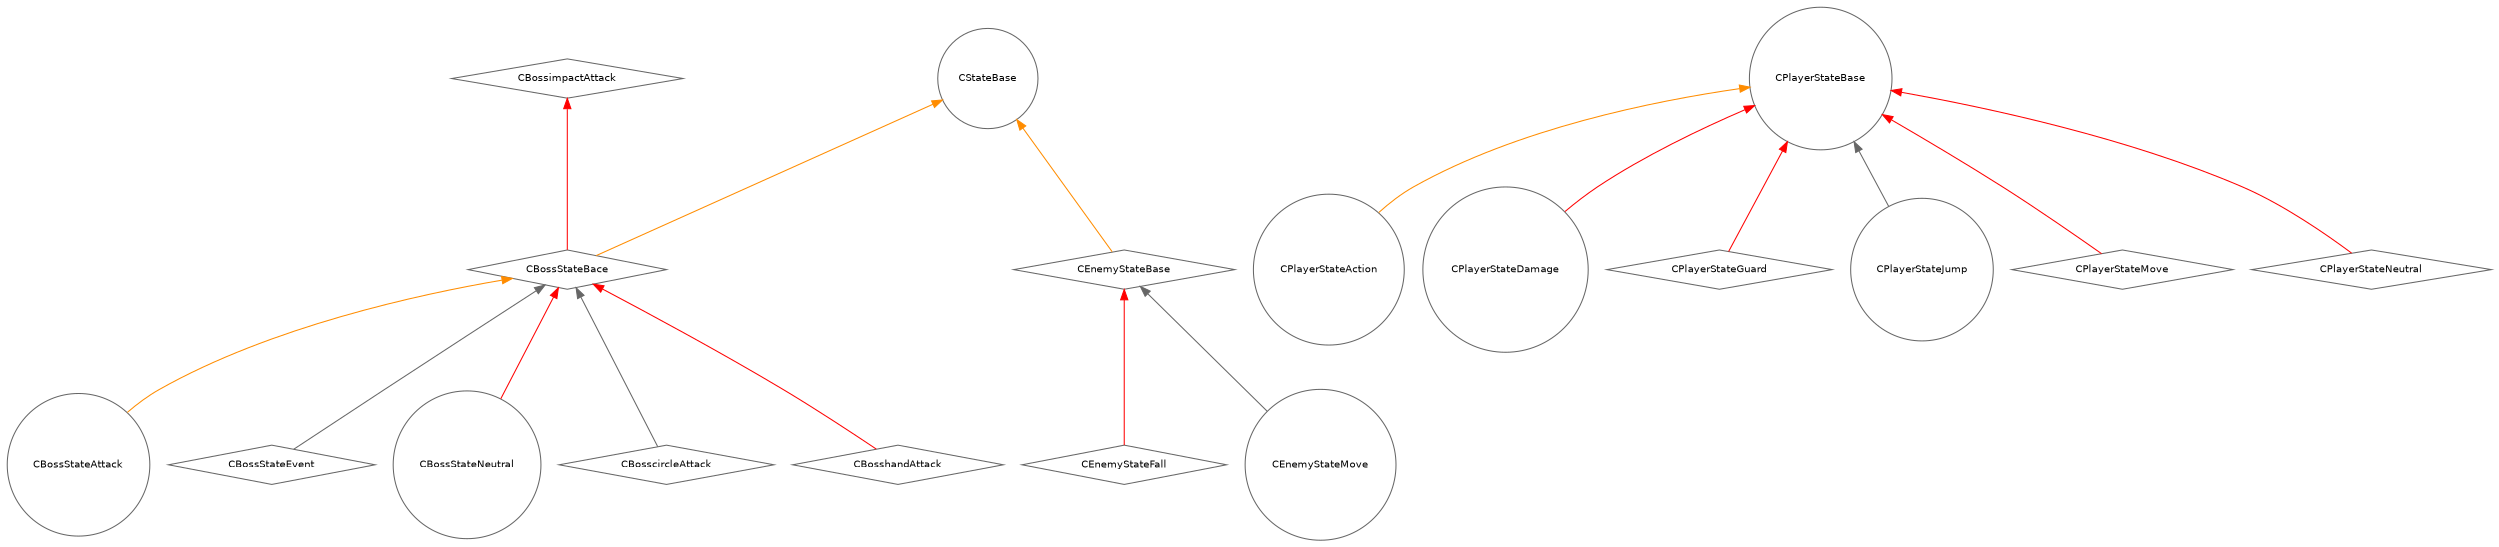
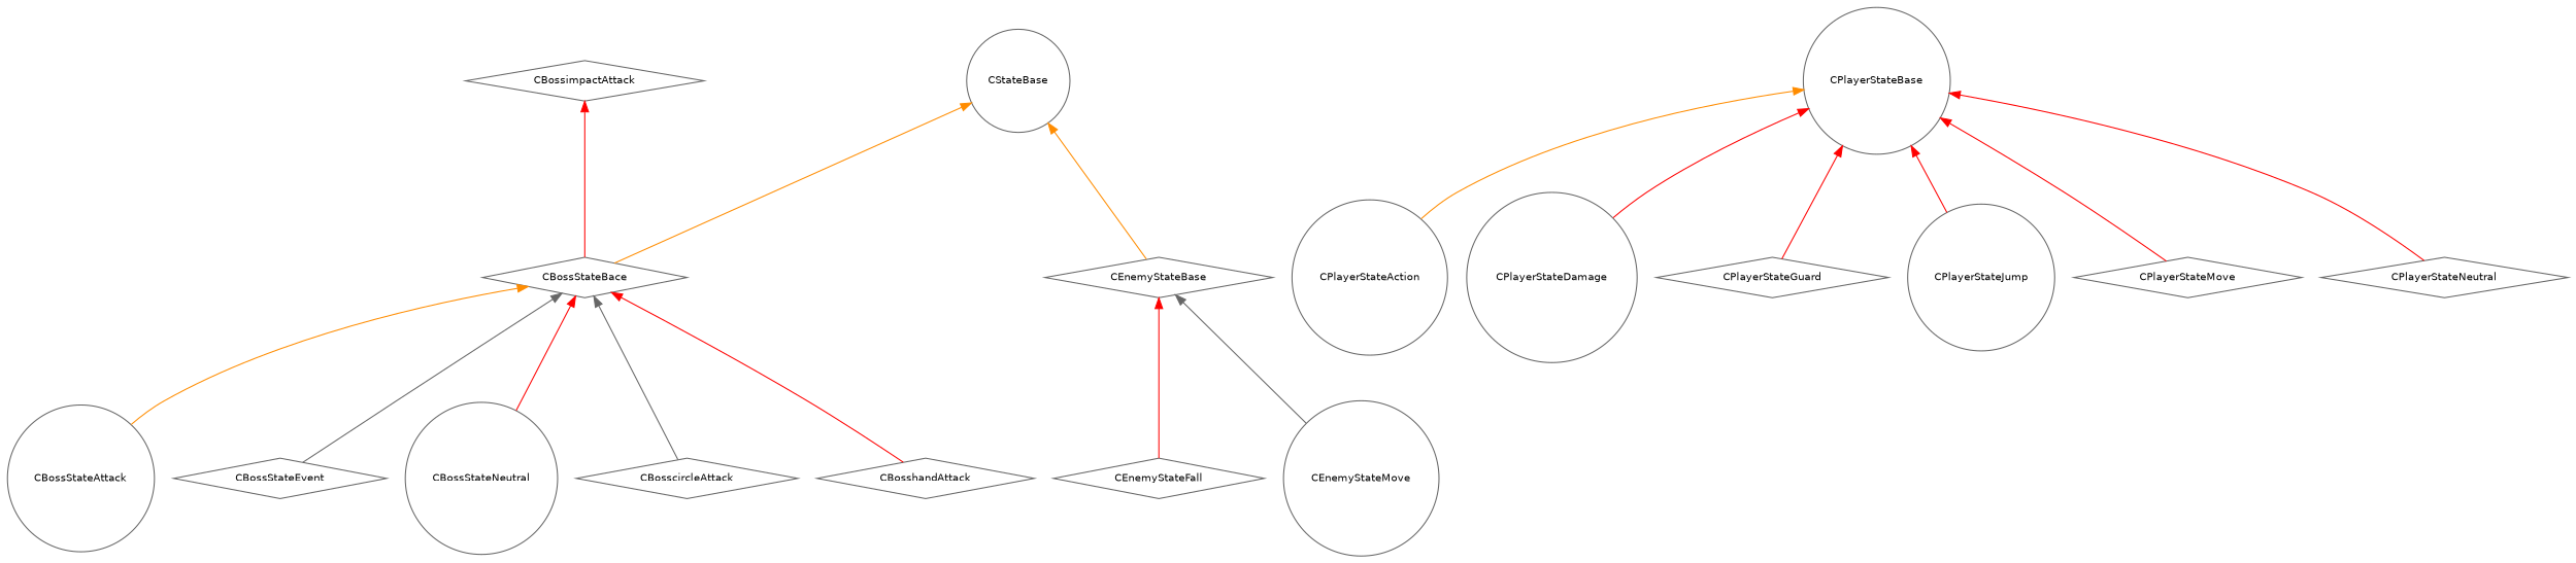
  digraph {
    rankdir=TB
    node [color=grey40 fillcolor=white fontname=Helvetica fontsize=10 shape=diamond style=filled]
    edge [color=red dir=back fontname=Helvetica fontsize=10 labelfontname=Helvetica labelfontsize=10 style=solid]
    n1 [height=0.2 label=CStateBase shape=circle width=0.4]
    n2 [height=0.2 label=CBossStateBace width=0.4]
    n3 [height=0.2 label=CEnemyStateBase width=0.4]
    n4 [height=0.2 label=CBossStateAttack shape=circle width=0.4]
    n5 [height=0.2 label=CBossStateEvent width=0.4]
    n6 [height=0.2 label=CBossStateNeutral shape=circle width=0.4]
    n7 [height=0.2 label=CBosscircleAttack width=0.4]
    n8 [height=0.2 label=CBosshandAttack width=0.4]
    n9 [height=0.2 label=CEnemyStateFall width=0.4]
    n10 [height=0.2 label=CEnemyStateMove shape=circle width=0.4]
    n11 [height=0.2 label=CPlayerStateBase shape=circle width=0.4]
    n12 [height=0.2 label=CPlayerStateAction shape=circle width=0.4]
    n13 [height=0.2 label=CPlayerStateDamage shape=circle width=0.4]
    n14 [height=0.2 label=CPlayerStateGuard width=0.4]
    n15 [height=0.2 label=CPlayerStateJump shape=circle width=0.4]
    n16 [height=0.2 label=CPlayerStateMove width=0.4]
    n17 [height=0.2 label=CPlayerStateNeutral width=0.4]
    n18 [height=0.2 label=CBossimpactAttack width=0.4]
    n1 -> n2 [color=darkorange]
    n1 -> n3 [color=darkorange]
    n2 -> n4 [color=darkorange]
    n2 -> n5 [color=gray40]
    n2 -> n6
    n2 -> n7 [color=gray40]
    n2 -> n8
    n3 -> n9
    n3 -> n10 [color=gray40]
    n11 -> n12 [color=darkorange]
    n11 -> n13
    n11 -> n14
-   n11 -> n15 [color=gray40]
+   n11 -> n15
    n11 -> n16
    n11 -> n17
    n18 -> n2
  }
